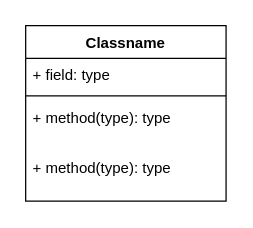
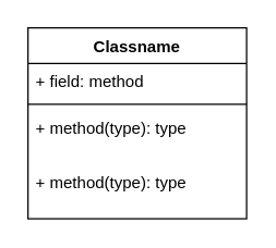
  <mxCell id="0" />
  <mxCell id="1" parent="0" />
  <mxCell id="2" value="Classname" style="swimlane;fontStyle=1;align=center;verticalAlign=top;childLayout=stackLayout;horizontal=1;startSize=26;horizontalStack=0;resizeParent=1;resizeParentMax=0;resizeLast=0;collapsible=1;marginBottom=0;" parent="1" vertex="1"><mxGeometry x="20" y="20" width="160" height="140" as="geometry" /></mxCell>
- <mxCell id="3" value="+ field: type" style="text;strokeColor=none;fillColor=none;align=left;verticalAlign=top;spacingLeft=4;spacingRight=4;overflow=hidden;rotatable=0;points=[[0,0.5],[1,0.5]];portConstraint=eastwest;" parent="2" vertex="1"><mxGeometry y="26" width="160" height="26" as="geometry" /></mxCell>
+ <mxCell id="3" value="+ field: method" style="text;strokeColor=none;fillColor=none;align=left;verticalAlign=top;spacingLeft=4;spacingRight=4;overflow=hidden;rotatable=0;points=[[0,0.5],[1,0.5]];portConstraint=eastwest;" parent="2" vertex="1"><mxGeometry y="26" width="160" height="26" as="geometry" /></mxCell>
  <mxCell id="4" value="" style="line;strokeWidth=1;fillColor=none;align=left;verticalAlign=middle;spacingTop=-1;spacingLeft=3;spacingRight=3;rotatable=0;labelPosition=right;points=[];portConstraint=eastwest;" parent="2" vertex="1"><mxGeometry y="52" width="160" height="8" as="geometry" /></mxCell>
  <mxCell id="5" value="+ method(type): type" style="text;strokeColor=none;fillColor=none;align=left;verticalAlign=top;spacingLeft=4;spacingRight=4;overflow=hidden;rotatable=0;points=[[0,0.5],[1,0.5]];portConstraint=eastwest;" parent="2" vertex="1"><mxGeometry y="60" width="160" height="40" as="geometry" /></mxCell>
  <mxCell id="6" value="+ method(type): type" style="text;strokeColor=none;fillColor=none;align=left;verticalAlign=top;spacingLeft=4;spacingRight=4;overflow=hidden;rotatable=0;points=[[0,0.5],[1,0.5]];portConstraint=eastwest;" parent="2" vertex="1"><mxGeometry y="100" width="160" height="40" as="geometry" /></mxCell>
